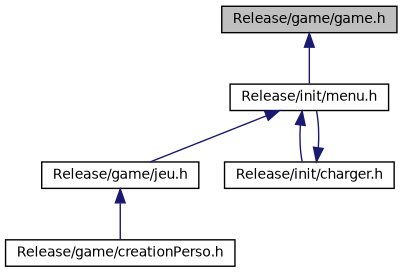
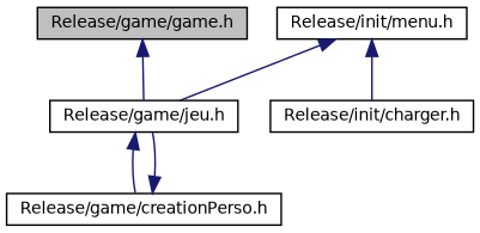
  digraph {
    node [color=black fillcolor=white fontname=Helvetica fontsize=10 shape=record style=filled]
    edge [color=midnightblue dir=back fontname=Helvetica fontsize=10 labelfontname=Helvetica labelfontsize=10 style=solid]
    n1 [fillcolor=grey75 fontcolor=black height=0.2 label="Release/game/game.h" width=0.4]
    n2 [height=0.2 label="Release/game/jeu.h" width=0.4]
    n3 [height=0.2 label="Release/game/creationPerso.h" width=0.4]
    n4 [height=0.2 label="Release/init/menu.h" width=0.4]
    n5 [height=0.2 label="Release/init/charger.h" width=0.4]
-   n1 -> n4
+   n1 -> n2
    n2 -> n3
+   n3 -> n2
    n4 -> n2
    n4 -> n5
-   n5 -> n4
  }
